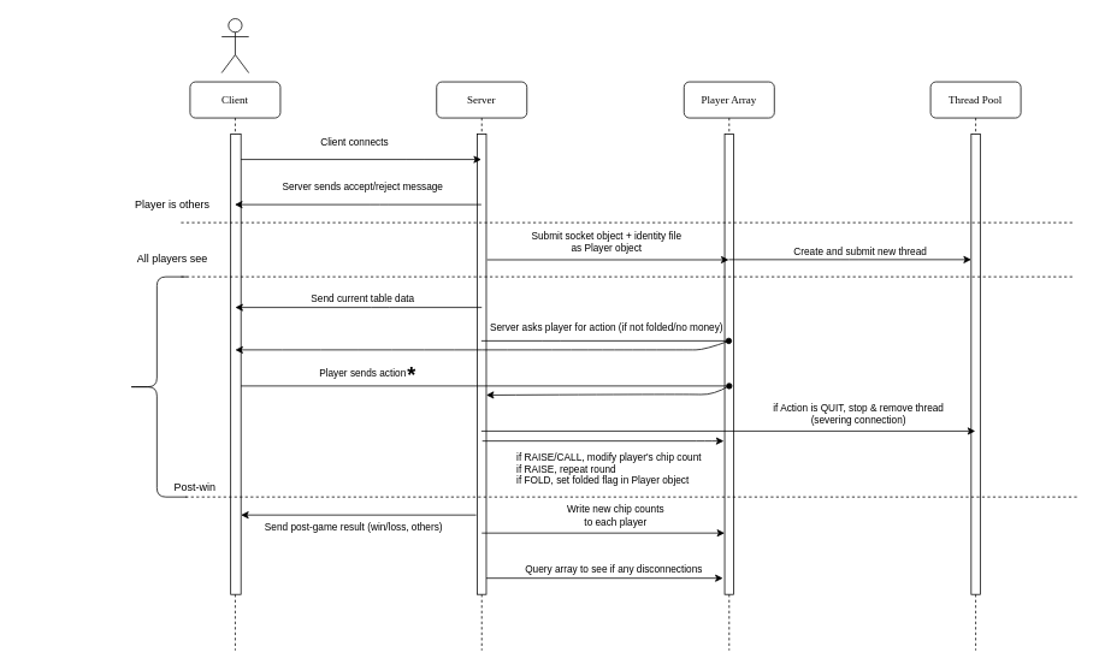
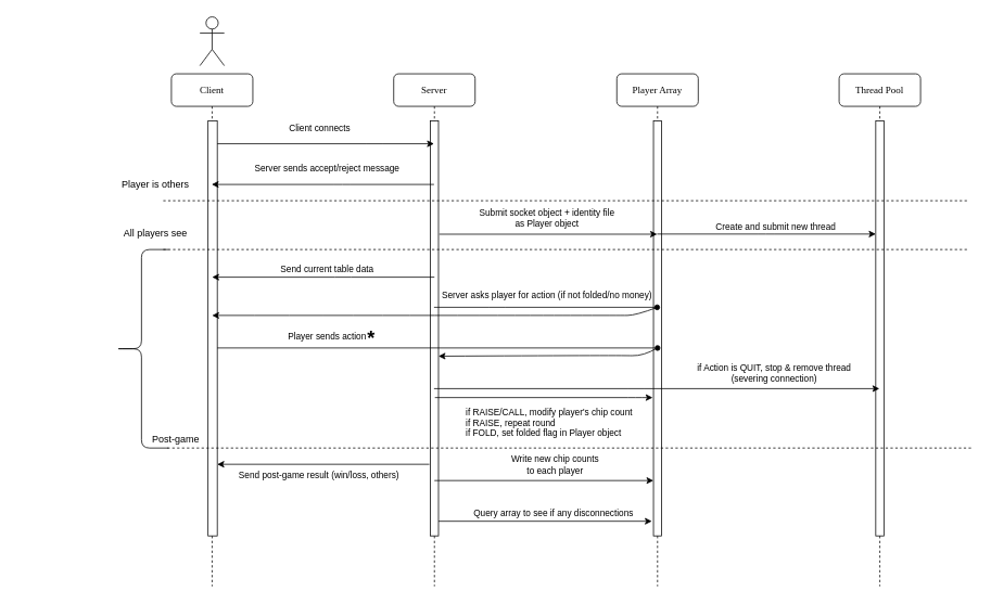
  <mxCell id="0" />
  <mxCell id="1" parent="0" />
  <mxCell id="2" value="" style="group" parent="1" vertex="1" connectable="0"><mxGeometry x="20" y="20" width="1175" height="700" as="geometry" /></mxCell>
  <mxCell id="3" value="Client" style="shape=umlLifeline;perimeter=lifelinePerimeter;whiteSpace=wrap;html=1;container=1;collapsible=0;recursiveResize=0;outlineConnect=0;rounded=1;shadow=0;comic=0;labelBackgroundColor=none;strokeWidth=1;fontFamily=Verdana;fontSize=12;align=center;" parent="2" vertex="1"><mxGeometry x="190" y="70" width="100" height="630" as="geometry" /></mxCell>
  <mxCell id="4" value="" style="html=1;points=[];perimeter=orthogonalPerimeter;rounded=0;shadow=0;comic=0;labelBackgroundColor=none;strokeWidth=1;fontFamily=Verdana;fontSize=12;align=center;" parent="3" vertex="1"><mxGeometry x="45" y="58" width="11.33" height="510" as="geometry" /></mxCell>
  <mxCell id="5" value="Server" style="shape=umlLifeline;perimeter=lifelinePerimeter;whiteSpace=wrap;html=1;container=1;collapsible=0;recursiveResize=0;outlineConnect=0;rounded=1;shadow=0;comic=0;labelBackgroundColor=none;strokeWidth=1;fontFamily=Verdana;fontSize=12;align=center;" parent="2" vertex="1"><mxGeometry x="463" y="70" width="100" height="630" as="geometry" /></mxCell>
  <mxCell id="6" value="" style="html=1;points=[];perimeter=orthogonalPerimeter;rounded=0;shadow=0;comic=0;labelBackgroundColor=none;strokeWidth=1;fontFamily=Verdana;fontSize=12;align=center;" parent="5" vertex="1"><mxGeometry x="45" y="58" width="10" height="510" as="geometry" /></mxCell>
  <mxCell id="7" value="" style="endArrow=classic;html=1;" parent="2" edge="1"><mxGeometry width="50" height="50" relative="1" as="geometry"><mxPoint x="246.33" y="156" as="sourcePoint" /><mxPoint x="512.5" y="156" as="targetPoint" /><Array as="points"><mxPoint x="440" y="156" /></Array></mxGeometry></mxCell>
  <mxCell id="8" value="Client connects" style="edgeLabel;html=1;align=center;verticalAlign=middle;resizable=0;points=[];" parent="7" vertex="1" connectable="0"><mxGeometry x="-0.432" y="-2" relative="1" as="geometry"><mxPoint x="49" y="-22" as="offset" /></mxGeometry></mxCell>
  <mxCell id="9" value="" style="endArrow=classic;html=1;" parent="2" edge="1"><mxGeometry width="50" height="50" relative="1" as="geometry"><mxPoint x="512.5" y="206" as="sourcePoint" /><mxPoint x="239.5" y="206" as="targetPoint" /><Array as="points"><mxPoint x="400" y="206" /></Array></mxGeometry></mxCell>
  <mxCell id="10" value="&lt;div&gt;Server sends accept/reject message&lt;/div&gt;" style="edgeLabel;html=1;align=center;verticalAlign=middle;resizable=0;points=[];" parent="9" vertex="1" connectable="0"><mxGeometry x="-0.432" y="-2" relative="1" as="geometry"><mxPoint x="-54.5" y="-18" as="offset" /></mxGeometry></mxCell>
  <mxCell id="11" value="" style="shape=umlActor;verticalLabelPosition=bottom;labelBackgroundColor=#ffffff;verticalAlign=top;html=1;outlineConnect=0;" parent="2" vertex="1"><mxGeometry x="225" width="30" height="60" as="geometry" /></mxCell>
  <mxCell id="12" value="Player Array" style="shape=umlLifeline;perimeter=lifelinePerimeter;whiteSpace=wrap;html=1;container=1;collapsible=0;recursiveResize=0;outlineConnect=0;rounded=1;shadow=0;comic=0;labelBackgroundColor=none;strokeWidth=1;fontFamily=Verdana;fontSize=12;align=center;" parent="2" vertex="1"><mxGeometry x="737" y="70" width="100" height="630" as="geometry" /></mxCell>
  <mxCell id="13" value="" style="html=1;points=[];perimeter=orthogonalPerimeter;rounded=0;shadow=0;comic=0;labelBackgroundColor=none;strokeWidth=1;fontFamily=Verdana;fontSize=12;align=center;" parent="12" vertex="1"><mxGeometry x="45" y="58" width="10" height="510" as="geometry" /></mxCell>
  <mxCell id="14" value="Thread Pool" style="shape=umlLifeline;perimeter=lifelinePerimeter;whiteSpace=wrap;html=1;container=1;collapsible=0;recursiveResize=0;outlineConnect=0;rounded=1;shadow=0;comic=0;labelBackgroundColor=none;strokeWidth=1;fontFamily=Verdana;fontSize=12;align=center;" parent="2" vertex="1"><mxGeometry x="1010" y="70" width="100" height="630" as="geometry" /></mxCell>
  <mxCell id="15" value="" style="html=1;points=[];perimeter=orthogonalPerimeter;rounded=0;shadow=0;comic=0;labelBackgroundColor=none;strokeWidth=1;fontFamily=Verdana;fontSize=12;align=center;" parent="14" vertex="1"><mxGeometry x="45" y="58" width="10" height="510" as="geometry" /></mxCell>
  <mxCell id="16" value="" style="endArrow=none;dashed=1;html=1;" parent="2" edge="1"><mxGeometry width="50" height="50" relative="1" as="geometry"><mxPoint x="180" y="226" as="sourcePoint" /><mxPoint x="1170" y="226" as="targetPoint" /></mxGeometry></mxCell>
  <mxCell id="17" value="Player is others" style="text;html=1;align=center;verticalAlign=middle;resizable=0;points=[];autosize=1;" parent="2" vertex="1"><mxGeometry x="115" y="196" width="110" height="20" as="geometry" /></mxCell>
  <mxCell id="18" value="" style="endArrow=classic;html=1;exitX=1.1;exitY=0.318;exitDx=0;exitDy=0;exitPerimeter=0;" parent="2" edge="1"><mxGeometry width="50" height="50" relative="1" as="geometry"><mxPoint x="519" y="267.18" as="sourcePoint" /><mxPoint x="786.5" y="267.18" as="targetPoint" /></mxGeometry></mxCell>
  <mxCell id="19" value="&lt;div&gt;Submit socket object + identity file &lt;br&gt;&lt;/div&gt;&lt;div&gt;as Player object&lt;br&gt;&lt;/div&gt;" style="edgeLabel;html=1;align=center;verticalAlign=middle;resizable=0;points=[];" parent="18" vertex="1" connectable="0"><mxGeometry x="-0.312" y="3" relative="1" as="geometry"><mxPoint x="39" y="-16.92" as="offset" /></mxGeometry></mxCell>
  <mxCell id="20" value="" style="endArrow=classic;html=1;" parent="2" edge="1"><mxGeometry width="50" height="50" relative="1" as="geometry"><mxPoint x="786.5" y="267" as="sourcePoint" /><mxPoint x="1055" y="267" as="targetPoint" /><Array as="points"><mxPoint x="920" y="267" /></Array></mxGeometry></mxCell>
  <mxCell id="21" value="Create and submit new thread" style="edgeLabel;html=1;align=center;verticalAlign=middle;resizable=0;points=[];" parent="20" vertex="1" connectable="0"><mxGeometry x="0.069" y="1" relative="1" as="geometry"><mxPoint x="0.5" y="-9" as="offset" /></mxGeometry></mxCell>
  <mxCell id="22" value="" style="endArrow=none;dashed=1;html=1;" parent="2" edge="1"><mxGeometry width="50" height="50" relative="1" as="geometry"><mxPoint x="180" y="286" as="sourcePoint" /><mxPoint x="1170" y="286" as="targetPoint" /></mxGeometry></mxCell>
  <mxCell id="23" value="All players see" style="text;html=1;align=center;verticalAlign=middle;resizable=0;points=[];autosize=1;" parent="2" vertex="1"><mxGeometry x="110" y="256" width="120" height="20" as="geometry" /></mxCell>
  <mxCell id="24" value="" style="endArrow=oval;html=1;endFill=1;" parent="2" edge="1"><mxGeometry width="50" height="50" relative="1" as="geometry"><mxPoint x="512.5" y="357" as="sourcePoint" /><mxPoint x="786.5" y="357" as="targetPoint" /><Array as="points"><mxPoint x="590.5" y="357" /></Array></mxGeometry></mxCell>
  <mxCell id="25" value="Server asks player for action (if not folded/no money)" style="edgeLabel;html=1;align=center;verticalAlign=middle;resizable=0;points=[];" parent="24" vertex="1" connectable="0"><mxGeometry x="-0.432" y="-2" relative="1" as="geometry"><mxPoint x="59.5" y="-18" as="offset" /></mxGeometry></mxCell>
  <mxCell id="26" value="" style="curved=1;endArrow=classic;html=1;" parent="2" edge="1"><mxGeometry width="50" height="50" relative="1" as="geometry"><mxPoint x="787" y="357" as="sourcePoint" /><mxPoint x="240" y="367" as="targetPoint" /><Array as="points"><mxPoint x="760" y="367" /><mxPoint x="740" y="367" /><mxPoint x="620" y="367" /></Array></mxGeometry></mxCell>
  <mxCell id="27" value="" style="endArrow=oval;html=1;endFill=1;" parent="2" edge="1"><mxGeometry width="50" height="50" relative="1" as="geometry"><mxPoint x="246.33" y="407" as="sourcePoint" /><mxPoint x="787" y="407" as="targetPoint" /><Array as="points"><mxPoint x="600" y="407" /></Array></mxGeometry></mxCell>
  <mxCell id="28" value="Player sends action" style="edgeLabel;html=1;align=center;verticalAlign=middle;resizable=0;points=[];" parent="27" vertex="1" connectable="0"><mxGeometry x="0.475" y="3" relative="1" as="geometry"><mxPoint x="-265" y="-12" as="offset" /></mxGeometry></mxCell>
  <mxCell id="29" value="" style="curved=1;endArrow=classic;html=1;entryX=1;entryY=0.51;entryDx=0;entryDy=0;entryPerimeter=0;" parent="2" edge="1"><mxGeometry width="50" height="50" relative="1" as="geometry"><mxPoint x="786.67" y="407" as="sourcePoint" /><mxPoint x="518" y="417.1" as="targetPoint" /><Array as="points"><mxPoint x="770" y="417" /><mxPoint x="741" y="416" /></Array></mxGeometry></mxCell>
  <mxCell id="30" value="&lt;h1&gt;*&lt;/h1&gt;" style="text;html=1;align=center;verticalAlign=middle;resizable=0;points=[];autosize=1;" parent="2" vertex="1"><mxGeometry x="425" y="371" width="20" height="50" as="geometry" /></mxCell>
  <mxCell id="31" value="" style="endArrow=classic;html=1;" parent="2" edge="1"><mxGeometry width="50" height="50" relative="1" as="geometry"><mxPoint x="512.5" y="457" as="sourcePoint" /><mxPoint x="1059.5" y="457" as="targetPoint" /><Array as="points"><mxPoint x="760" y="457" /></Array></mxGeometry></mxCell>
  <mxCell id="32" value="&lt;div&gt;if Action is QUIT, stop &amp;amp; remove thread&lt;/div&gt;&lt;div&gt; (severing connection)&lt;/div&gt;" style="edgeLabel;html=1;align=center;verticalAlign=middle;resizable=0;points=[];" parent="31" vertex="1" connectable="0"><mxGeometry x="-0.161" relative="1" as="geometry"><mxPoint x="187.5" y="-20" as="offset" /></mxGeometry></mxCell>
  <mxCell id="33" value="" style="endArrow=classic;html=1;" parent="2" edge="1"><mxGeometry width="50" height="50" relative="1" as="geometry"><mxPoint x="513.587" y="468" as="sourcePoint" /><mxPoint x="781" y="468" as="targetPoint" /><Array as="points"><mxPoint x="760.92" y="468" /></Array></mxGeometry></mxCell>
  <mxCell id="34" value="&lt;div&gt;if RAISE/CALL, modify player's chip count&lt;/div&gt;&lt;div&gt;if RAISE, repeat round &lt;br&gt;&lt;/div&gt;&lt;div&gt;if FOLD, set folded flag in Player object&lt;br&gt;&lt;/div&gt;" style="edgeLabel;html=1;align=left;verticalAlign=middle;resizable=0;points=[];" parent="33" vertex="1" connectable="0"><mxGeometry x="-0.161" relative="1" as="geometry"><mxPoint x="-75.59" y="30" as="offset" /></mxGeometry></mxCell>
  <mxCell id="35" value="" style="endArrow=none;dashed=1;html=1;" parent="2" edge="1"><mxGeometry width="50" height="50" relative="1" as="geometry"><mxPoint x="185" y="530" as="sourcePoint" /><mxPoint x="1175" y="530" as="targetPoint" /></mxGeometry></mxCell>
- <mxCell id="36" value="Post-win" style="text;html=1;align=center;verticalAlign=middle;resizable=0;points=[];autosize=1;" parent="2" vertex="1"><mxGeometry x="160" y="510" width="70" height="20" as="geometry" /></mxCell>
+ <mxCell id="36" value="Post-game" style="text;html=1;align=center;verticalAlign=middle;resizable=0;points=[];autosize=1;" parent="2" vertex="1"><mxGeometry x="160" y="510" width="70" height="20" as="geometry" /></mxCell>
  <mxCell id="37" value="" style="shape=curlyBracket;whiteSpace=wrap;html=1;rounded=1;" parent="2" vertex="1"><mxGeometry x="120" y="286" width="66.55" height="244" as="geometry" /></mxCell>
  <mxCell id="38" value="" style="endArrow=classic;html=1;" parent="2" edge="1"><mxGeometry width="50" height="50" relative="1" as="geometry"><mxPoint x="518" y="620" as="sourcePoint" /><mxPoint x="780" y="620" as="targetPoint" /></mxGeometry></mxCell>
  <mxCell id="39" value="Query array to see if any disconnections" style="edgeLabel;html=1;align=center;verticalAlign=middle;resizable=0;points=[];" parent="38" vertex="1" connectable="0"><mxGeometry x="0.344" y="2" relative="1" as="geometry"><mxPoint x="-35.29" y="-8.03" as="offset" /></mxGeometry></mxCell>
  <mxCell id="40" value="" style="endArrow=classic;html=1;exitX=-0.121;exitY=0.903;exitDx=0;exitDy=0;exitPerimeter=0;" parent="2" edge="1"><mxGeometry width="50" height="50" relative="1" as="geometry"><mxPoint x="506.79" y="550" as="sourcePoint" /><mxPoint x="246.33" y="550" as="targetPoint" /></mxGeometry></mxCell>
  <mxCell id="41" value="Send post-game result (win/loss, others)" style="edgeLabel;html=1;align=center;verticalAlign=middle;resizable=0;points=[];" parent="40" vertex="1" connectable="0"><mxGeometry x="0.344" y="2" relative="1" as="geometry"><mxPoint x="39.07" y="10.66" as="offset" /></mxGeometry></mxCell>
  <mxCell id="42" value="" style="endArrow=classic;html=1;" parent="2" edge="1"><mxGeometry width="50" height="50" relative="1" as="geometry"><mxPoint x="513" y="570" as="sourcePoint" /><mxPoint x="782" y="570" as="targetPoint" /></mxGeometry></mxCell>
  <mxCell id="43" value="&lt;div&gt;Write new chip counts &lt;br&gt;&lt;/div&gt;&lt;div&gt;to each player&lt;/div&gt;" style="edgeLabel;html=1;align=center;verticalAlign=middle;resizable=0;points=[];" parent="42" vertex="1" connectable="0"><mxGeometry x="0.442" y="2" relative="1" as="geometry"><mxPoint x="-47" y="-18" as="offset" /></mxGeometry></mxCell>
  <mxCell id="44" value="" style="endArrow=classic;html=1;" edge="1" parent="2"><mxGeometry width="50" height="50" relative="1" as="geometry"><mxPoint x="513" y="320" as="sourcePoint" /><mxPoint x="240" y="320" as="targetPoint" /><Array as="points"><mxPoint x="400.5" y="320" /></Array></mxGeometry></mxCell>
  <mxCell id="45" value="Send current table data" style="edgeLabel;html=1;align=center;verticalAlign=middle;resizable=0;points=[];" vertex="1" connectable="0" parent="44"><mxGeometry x="-0.432" y="-2" relative="1" as="geometry"><mxPoint x="-54.5" y="-8" as="offset" /></mxGeometry></mxCell>
